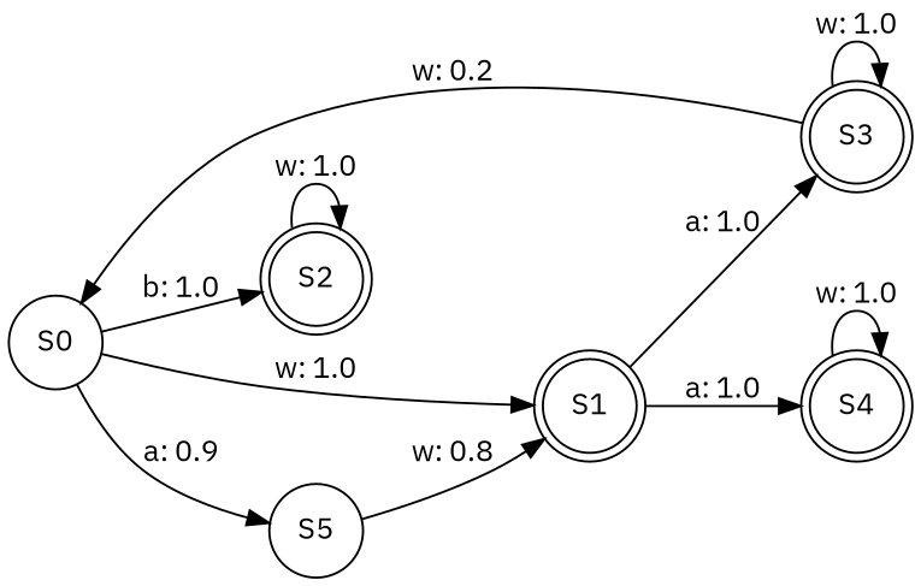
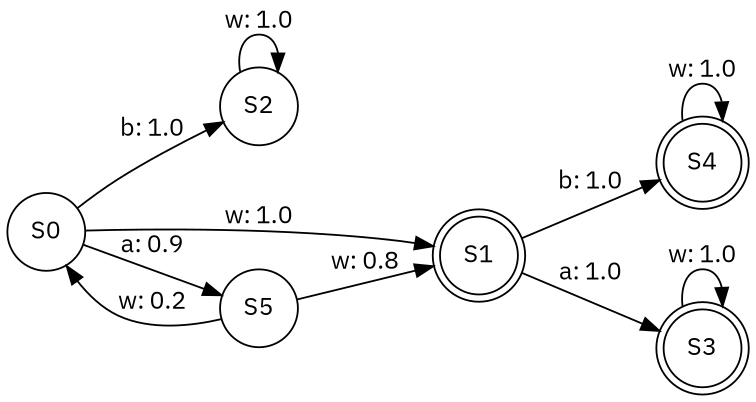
  digraph {
    fontname="IBM Plex Sans"
    rankdir=LR
    node [fontname="IBM Plex Sans" shape=doublecircle]
    edge [fontname="IBM Plex Sans"]
-   S2
+   S2 [shape=circle]
    S4
    S3
    S0 [shape=circle]
    S1
    S5 [shape=circle]
    S2 -> S2 [label="w: 1.0"]
    S4 -> S4 [label="w: 1.0"]
    S3 -> S3 [label="w: 1.0"]
    S0 -> S2 [label="b: 1.0"]
    S0 -> S1 [label="w: 1.0"]
    S0 -> S5 [label="a: 0.9"]
-   S1 -> S4 [label="a: 1.0"]
+   S1 -> S4 [label="b: 1.0"]
    S1 -> S3 [label="a: 1.0"]
-   S3 -> S0 [label="w: 0.2"]
+   S5 -> S0 [label="w: 0.2"]
    S5 -> S1 [label="w: 0.8"]
  }
